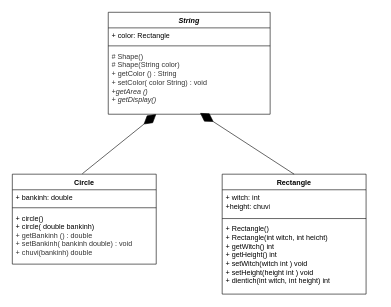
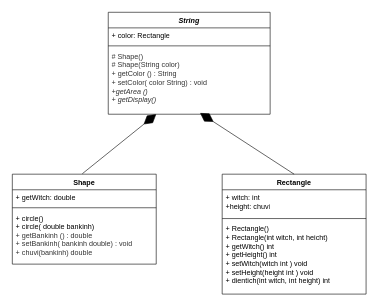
  <mxCell id="0" />
  <mxCell id="1" parent="0" />
  <mxCell id="2" style="edgeStyle=orthogonalEdgeStyle;rounded=0;orthogonalLoop=1;jettySize=auto;html=1;exitX=0.5;exitY=1;exitDx=0;exitDy=0;labelBackgroundColor=none;fontColor=default;" parent="1" edge="1"><mxGeometry relative="1" as="geometry"><mxPoint x="630" y="90" as="sourcePoint" /><mxPoint x="630" y="90" as="targetPoint" /></mxGeometry></mxCell>
- <mxCell id="3" value="Circle" style="swimlane;fontStyle=1;align=center;verticalAlign=top;childLayout=stackLayout;horizontal=1;startSize=26;horizontalStack=0;resizeParent=1;resizeParentMax=0;resizeLast=0;collapsible=1;marginBottom=0;whiteSpace=wrap;html=1;" vertex="1" parent="1"><mxGeometry x="20" y="290" width="240" height="150" as="geometry" /></mxCell>
- <mxCell id="4" value="+ bankinh:&amp;nbsp;double" style="text;strokeColor=none;fillColor=none;align=left;verticalAlign=top;spacingLeft=4;spacingRight=4;overflow=hidden;rotatable=0;points=[[0,0.5],[1,0.5]];portConstraint=eastwest;whiteSpace=wrap;html=1;" vertex="1" parent="3"><mxGeometry y="26" width="240" height="26" as="geometry" /></mxCell>
+ <mxCell id="3" value="Shape" style="swimlane;fontStyle=1;align=center;verticalAlign=top;childLayout=stackLayout;horizontal=1;startSize=26;horizontalStack=0;resizeParent=1;resizeParentMax=0;resizeLast=0;collapsible=1;marginBottom=0;whiteSpace=wrap;html=1;" vertex="1" parent="1"><mxGeometry x="20" y="290" width="240" height="150" as="geometry" /></mxCell>
+ <mxCell id="4" value="+ getWitch:&amp;nbsp;double" style="text;strokeColor=none;fillColor=none;align=left;verticalAlign=top;spacingLeft=4;spacingRight=4;overflow=hidden;rotatable=0;points=[[0,0.5],[1,0.5]];portConstraint=eastwest;whiteSpace=wrap;html=1;" vertex="1" parent="3"><mxGeometry y="26" width="240" height="26" as="geometry" /></mxCell>
  <mxCell id="5" value="" style="line;strokeWidth=1;fillColor=none;align=left;verticalAlign=middle;spacingTop=-1;spacingLeft=3;spacingRight=3;rotatable=0;labelPosition=right;points=[];portConstraint=eastwest;strokeColor=inherit;" vertex="1" parent="3"><mxGeometry y="52" width="240" height="8" as="geometry" /></mxCell>
  <mxCell id="6" value="+&amp;nbsp;circle()&lt;br&gt;+&amp;nbsp;circle( double bankinh)&lt;font color=&quot;#cc7832&quot;&gt;&amp;nbsp;&lt;br&gt;&lt;/font&gt;&lt;span style=&quot;background-color: initial; color: rgb(51, 51, 51);&quot;&gt;+ getBankinh () : double&lt;br&gt;&lt;/span&gt;&lt;span style=&quot;background-color: initial; color: rgb(51, 51, 51);&quot;&gt;+ setBankinh( bankinh double) : void&lt;br&gt;+ chuvi(bankinh) double&amp;nbsp;&lt;br&gt;&amp;nbsp;&lt;/span&gt;&lt;span style=&quot;background-color: initial; color: rgb(51, 51, 51);&quot;&gt;&lt;br&gt;&lt;/span&gt;" style="text;strokeColor=none;fillColor=none;align=left;verticalAlign=top;spacingLeft=4;spacingRight=4;overflow=hidden;rotatable=0;points=[[0,0.5],[1,0.5]];portConstraint=eastwest;whiteSpace=wrap;html=1;" vertex="1" parent="3"><mxGeometry y="60" width="240" height="90" as="geometry" /></mxCell>
  <mxCell id="7" value="&lt;i style=&quot;border-color: var(--border-color);&quot;&gt;String&lt;/i&gt;" style="swimlane;fontStyle=1;align=center;verticalAlign=top;childLayout=stackLayout;horizontal=1;startSize=26;horizontalStack=0;resizeParent=1;resizeParentMax=0;resizeLast=0;collapsible=1;marginBottom=0;whiteSpace=wrap;html=1;" vertex="1" parent="1"><mxGeometry x="180" y="20" width="270" height="170" as="geometry" /></mxCell>
  <mxCell id="8" value="+ color: Rectangle" style="text;strokeColor=none;fillColor=none;align=left;verticalAlign=top;spacingLeft=4;spacingRight=4;overflow=hidden;rotatable=0;points=[[0,0.5],[1,0.5]];portConstraint=eastwest;whiteSpace=wrap;html=1;" vertex="1" parent="7"><mxGeometry y="26" width="270" height="26" as="geometry" /></mxCell>
  <mxCell id="9" value="" style="line;strokeWidth=1;fillColor=none;align=left;verticalAlign=middle;spacingTop=-1;spacingLeft=3;spacingRight=3;rotatable=0;labelPosition=right;points=[];portConstraint=eastwest;strokeColor=inherit;" vertex="1" parent="7"><mxGeometry y="52" width="270" height="8" as="geometry" /></mxCell>
  <mxCell id="10" value="&lt;div style=&quot;border-color: var(--border-color); color: rgb(51, 51, 51);&quot;&gt;# Shape()&lt;/div&gt;&lt;span style=&quot;border-color: var(--border-color); color: rgb(51, 51, 51); text-align: center;&quot;&gt;&lt;div style=&quot;border-color: var(--border-color); text-align: left;&quot;&gt;&lt;span style=&quot;border-color: var(--border-color); background-color: initial;&quot;&gt;# Shape(String color)&lt;/span&gt;&lt;/div&gt;&lt;/span&gt;&lt;span style=&quot;border-color: var(--border-color); color: rgb(51, 51, 51); text-align: center;&quot;&gt;&lt;div style=&quot;border-color: var(--border-color); text-align: left;&quot;&gt;&lt;span style=&quot;border-color: var(--border-color); background-color: initial;&quot;&gt;+ getColor () : String&lt;/span&gt;&lt;/div&gt;&lt;/span&gt;&lt;span style=&quot;border-color: var(--border-color); color: rgb(51, 51, 51); text-align: center;&quot;&gt;&lt;div style=&quot;border-color: var(--border-color); text-align: left;&quot;&gt;&lt;span style=&quot;border-color: var(--border-color); background-color: initial;&quot;&gt;+ setColor( color String) : void&amp;nbsp;&lt;/span&gt;&lt;/div&gt;&lt;/span&gt;&lt;i style=&quot;border-color: var(--border-color); color: rgb(51, 51, 51); text-align: center;&quot;&gt;&lt;div style=&quot;border-color: var(--border-color); text-align: left;&quot;&gt;&lt;i style=&quot;border-color: var(--border-color); background-color: initial;&quot;&gt;+getArea ()&amp;nbsp;&lt;/i&gt;&lt;/div&gt;&lt;div style=&quot;border-color: var(--border-color); text-align: left;&quot;&gt;&lt;i style=&quot;border-color: var(--border-color); background-color: initial;&quot;&gt;+ getDisplay()&lt;/i&gt;&lt;/div&gt;&lt;div style=&quot;border-color: var(--border-color); text-align: left;&quot;&gt;&lt;i style=&quot;border-color: var(--border-color); background-color: initial;&quot;&gt;&lt;br&gt;&lt;/i&gt;&lt;/div&gt;&lt;div style=&quot;border-color: var(--border-color); text-align: left;&quot;&gt;&lt;i style=&quot;border-color: var(--border-color); background-color: initial;&quot;&gt;&lt;br&gt;&lt;/i&gt;&lt;/div&gt;&lt;div style=&quot;border-color: var(--border-color); text-align: left;&quot;&gt;&lt;i style=&quot;border-color: var(--border-color); background-color: initial;&quot;&gt;&lt;br&gt;&lt;/i&gt;&lt;/div&gt;&lt;/i&gt;" style="text;strokeColor=none;fillColor=none;align=left;verticalAlign=top;spacingLeft=4;spacingRight=4;overflow=hidden;rotatable=0;points=[[0,0.5],[1,0.5]];portConstraint=eastwest;whiteSpace=wrap;html=1;" vertex="1" parent="7"><mxGeometry y="60" width="270" height="110" as="geometry" /></mxCell>
  <mxCell id="11" value="" style="endArrow=diamondThin;endFill=1;endSize=24;html=1;rounded=0;exitX=0.611;exitY=0.003;exitDx=0;exitDy=0;exitPerimeter=0;entryX=0.407;entryY=1.011;entryDx=0;entryDy=0;entryPerimeter=0;" edge="1" parent="1"><mxGeometry width="160" relative="1" as="geometry"><mxPoint x="136.75" y="289.24" as="sourcePoint" /><mxPoint x="260" y="190" as="targetPoint" /></mxGeometry></mxCell>
  <mxCell id="12" value="Rectangle&lt;br&gt;" style="swimlane;fontStyle=1;align=center;verticalAlign=top;childLayout=stackLayout;horizontal=1;startSize=26;horizontalStack=0;resizeParent=1;resizeParentMax=0;resizeLast=0;collapsible=1;marginBottom=0;whiteSpace=wrap;html=1;" vertex="1" parent="1"><mxGeometry x="370" y="290" width="240" height="200" as="geometry" /></mxCell>
  <mxCell id="13" value="+ witch: int&lt;br&gt;+height: chuvi" style="text;strokeColor=none;fillColor=none;align=left;verticalAlign=top;spacingLeft=4;spacingRight=4;overflow=hidden;rotatable=0;points=[[0,0.5],[1,0.5]];portConstraint=eastwest;whiteSpace=wrap;html=1;" vertex="1" parent="12"><mxGeometry y="26" width="240" height="44" as="geometry" /></mxCell>
  <mxCell id="14" value="" style="line;strokeWidth=1;fillColor=none;align=left;verticalAlign=middle;spacingTop=-1;spacingLeft=3;spacingRight=3;rotatable=0;labelPosition=right;points=[];portConstraint=eastwest;strokeColor=inherit;" vertex="1" parent="12"><mxGeometry y="70" width="240" height="8" as="geometry" /></mxCell>
  <mxCell id="15" value="+ Rectangle()&lt;br&gt;+ Rectangle(int witch, int heicht)&lt;br&gt;+ getWitch() int&lt;br&gt;+ getHeight() int&lt;br&gt;+ setWitch(witch int ) void&lt;br&gt;+ setHeight(height int ) void&lt;br&gt;+ dientich(int witch, int height) int" style="text;strokeColor=none;fillColor=none;align=left;verticalAlign=top;spacingLeft=4;spacingRight=4;overflow=hidden;rotatable=0;points=[[0,0.5],[1,0.5]];portConstraint=eastwest;whiteSpace=wrap;html=1;" vertex="1" parent="12"><mxGeometry y="78" width="240" height="122" as="geometry" /></mxCell>
  <mxCell id="16" value="" style="endArrow=diamondThin;endFill=1;endSize=24;html=1;rounded=0;entryX=0.567;entryY=0.982;entryDx=0;entryDy=0;entryPerimeter=0;exitX=0.5;exitY=0;exitDx=0;exitDy=0;exitPerimeter=0;" edge="1" parent="1" source="12" target="10"><mxGeometry width="160" relative="1" as="geometry"><mxPoint x="490" y="280" as="sourcePoint" /><mxPoint x="330" y="370" as="targetPoint" /></mxGeometry></mxCell>
